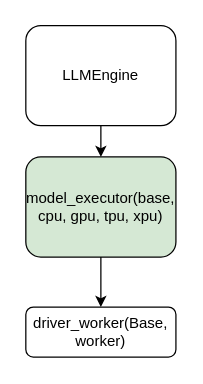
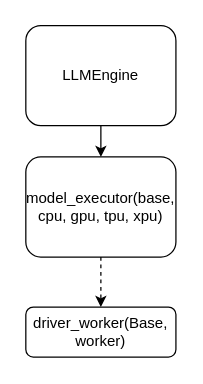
  <mxCell id="0" />
  <mxCell id="1" parent="0" />
  <mxCell id="2" value="" style="edgeStyle=orthogonalEdgeStyle;rounded=0;orthogonalLoop=1;jettySize=auto;html=1;" edge="1" parent="1" source="3" target="5"><mxGeometry relative="1" as="geometry" /></mxCell>
  <mxCell id="3" value="LLMEngine" style="rounded=1;whiteSpace=wrap;html=1;" vertex="1" parent="1"><mxGeometry x="20" y="20" width="120" height="80" as="geometry" /></mxCell>
- <mxCell id="4" value="" style="edgeStyle=orthogonalEdgeStyle;rounded=0;orthogonalLoop=1;jettySize=auto;html=1;" edge="1" parent="1" source="5" target="6"><mxGeometry relative="1" as="geometry" /></mxCell>
- <mxCell id="5" value="model_executor(base, cpu, gpu, tpu, xpu)" style="whiteSpace=wrap;html=1;rounded=1;fillColor=#d5e8d4;" vertex="1" parent="1"><mxGeometry x="20" y="125" width="120" height="80" as="geometry" /></mxCell>
+ <mxCell id="4" value="" style="edgeStyle=orthogonalEdgeStyle;rounded=0;orthogonalLoop=1;jettySize=auto;html=1;dashed=1;" edge="1" parent="1" source="5" target="6"><mxGeometry relative="1" as="geometry" /></mxCell>
+ <mxCell id="5" value="model_executor(base, cpu, gpu, tpu, xpu)" style="whiteSpace=wrap;html=1;rounded=1;" vertex="1" parent="1"><mxGeometry x="20" y="125" width="120" height="80" as="geometry" /></mxCell>
  <mxCell id="6" value="driver_worker(Base, worker)" style="whiteSpace=wrap;html=1;rounded=1;" vertex="1" parent="1"><mxGeometry x="20" y="245" width="120" height="40" as="geometry" /></mxCell>
